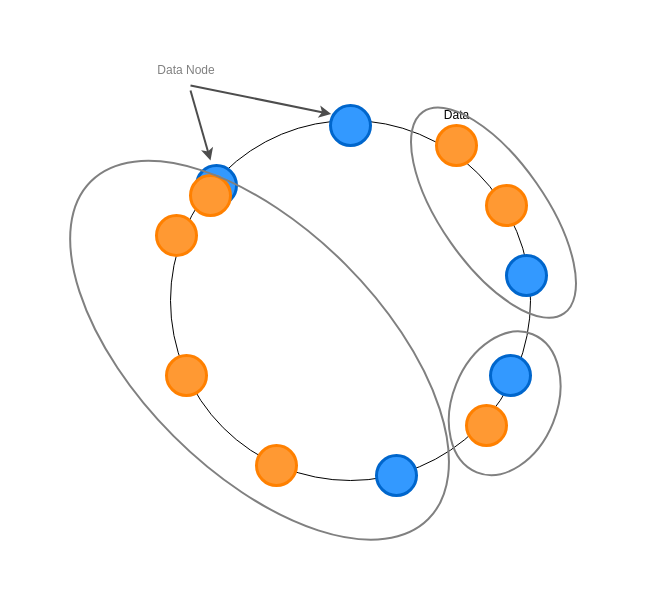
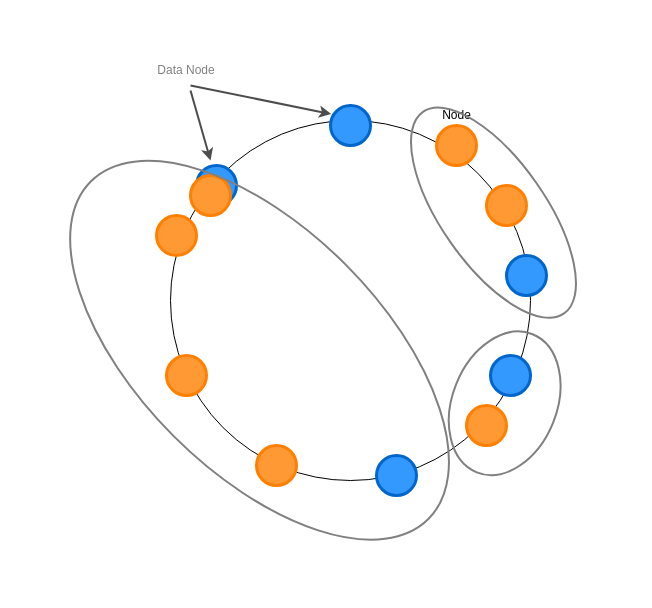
  <mxCell id="0" />
  <mxCell id="1" parent="0" />
  <mxCell id="2" value="" style="rounded=0;whiteSpace=wrap;html=1;sketch=0;fontColor=#5AA9E6;fillColor=#FFFFFF;strokeColor=none;" parent="1" vertex="1"><mxGeometry x="70" y="20" width="560" height="560" as="geometry" /></mxCell>
  <mxCell id="3" value="" style="ellipse;whiteSpace=wrap;html=1;aspect=fixed;" parent="1" vertex="1"><mxGeometry x="170" y="120" width="360" height="360" as="geometry" /></mxCell>
  <mxCell id="4" value="" style="ellipse;whiteSpace=wrap;html=1;aspect=fixed;strokeWidth=3;strokeColor=#FF8000;fillColor=#FF9933;" parent="1" vertex="1"><mxGeometry x="436" y="125" width="40" height="40" as="geometry" /></mxCell>
  <mxCell id="5" value="" style="ellipse;whiteSpace=wrap;html=1;aspect=fixed;strokeWidth=3;strokeColor=#FF8000;fillColor=#FF9933;" parent="1" vertex="1"><mxGeometry x="486" y="185" width="40" height="40" as="geometry" /></mxCell>
  <mxCell id="6" value="" style="ellipse;whiteSpace=wrap;html=1;aspect=fixed;strokeWidth=3;strokeColor=#FF8000;fillColor=#FF9933;" parent="1" vertex="1"><mxGeometry x="156" y="215" width="40" height="40" as="geometry" /></mxCell>
  <mxCell id="7" value="" style="ellipse;whiteSpace=wrap;html=1;aspect=fixed;strokeWidth=3;strokeColor=#FF8000;fillColor=#FF9933;" parent="1" vertex="1"><mxGeometry x="166" y="355" width="40" height="40" as="geometry" /></mxCell>
  <mxCell id="8" value="" style="ellipse;whiteSpace=wrap;html=1;aspect=fixed;strokeWidth=3;strokeColor=#FF8000;fillColor=#FF9933;" parent="1" vertex="1"><mxGeometry x="466" y="405" width="40" height="40" as="geometry" /></mxCell>
  <mxCell id="9" value="" style="ellipse;whiteSpace=wrap;html=1;aspect=fixed;strokeWidth=3;strokeColor=#FF8000;fillColor=#FF9933;" parent="1" vertex="1"><mxGeometry x="256" y="445" width="40" height="40" as="geometry" /></mxCell>
  <mxCell id="10" value="" style="ellipse;whiteSpace=wrap;html=1;aspect=fixed;strokeWidth=3;fillColor=#3399FF;strokeColor=#0066CC;" parent="1" vertex="1"><mxGeometry x="330" y="105" width="40" height="40" as="geometry" /></mxCell>
  <mxCell id="11" value="" style="ellipse;whiteSpace=wrap;html=1;aspect=fixed;strokeWidth=3;fillColor=#3399FF;strokeColor=#0066CC;" parent="1" vertex="1"><mxGeometry x="506" y="255" width="40" height="40" as="geometry" /></mxCell>
  <mxCell id="12" value="" style="ellipse;whiteSpace=wrap;html=1;aspect=fixed;strokeWidth=3;fillColor=#3399FF;strokeColor=#0066CC;" parent="1" vertex="1"><mxGeometry x="490" y="355" width="40" height="40" as="geometry" /></mxCell>
  <mxCell id="13" value="" style="ellipse;whiteSpace=wrap;html=1;aspect=fixed;strokeWidth=3;fillColor=#3399FF;strokeColor=#0066CC;" parent="1" vertex="1"><mxGeometry x="376" y="455" width="40" height="40" as="geometry" /></mxCell>
  <mxCell id="14" value="" style="ellipse;whiteSpace=wrap;html=1;aspect=fixed;strokeWidth=3;fillColor=#3399FF;strokeColor=#0066CC;" parent="1" vertex="1"><mxGeometry x="196" y="165" width="40" height="40" as="geometry" /></mxCell>
- <mxCell id="15" value="Data" style="text;html=1;align=center;verticalAlign=middle;resizable=0;points=[];autosize=1;strokeColor=none;" parent="1" vertex="1"><mxGeometry x="436" y="105" width="40" height="20" as="geometry" /></mxCell>
+ <mxCell id="15" value="Node" style="text;html=1;align=center;verticalAlign=middle;resizable=0;points=[];autosize=1;strokeColor=none;" parent="1" vertex="1"><mxGeometry x="436" y="105" width="40" height="20" as="geometry" /></mxCell>
  <mxCell id="16" value="" style="ellipse;whiteSpace=wrap;html=1;aspect=fixed;strokeWidth=3;strokeColor=#FF8000;fillColor=#FF9933;" parent="1" vertex="1"><mxGeometry x="190" y="175" width="40" height="40" as="geometry" /></mxCell>
  <mxCell id="17" value="" style="ellipse;whiteSpace=wrap;html=1;rounded=0;sketch=0;fontColor=#5AA9E6;strokeColor=#808080;strokeWidth=2;fillColor=none;direction=west;rotation=55;" parent="1" vertex="1"><mxGeometry x="370" y="160" width="246" height="104.35" as="geometry" /></mxCell>
  <mxCell id="18" value="" style="ellipse;whiteSpace=wrap;html=1;rounded=0;sketch=0;fontColor=#5AA9E6;strokeColor=#808080;strokeWidth=2;fillColor=none;direction=west;rotation=-68;" parent="1" vertex="1"><mxGeometry x="429.67" y="350.65" width="149" height="104.35" as="geometry" /></mxCell>
  <mxCell id="19" value="" style="ellipse;whiteSpace=wrap;html=1;rounded=0;sketch=0;fontColor=#5AA9E6;strokeColor=#808080;strokeWidth=2;fillColor=none;direction=west;rotation=45;" parent="1" vertex="1"><mxGeometry x="20.35" y="228.27" width="477.4" height="242.95" as="geometry" /></mxCell>
  <mxCell id="20" value="" style="endArrow=classic;html=1;fontColor=#5AA9E6;fillColor=#FFE45E;strokeColor=#4D4D4D;strokeWidth=2;" parent="1" edge="1"><mxGeometry width="50" height="50" relative="1" as="geometry"><mxPoint x="190" y="90" as="sourcePoint" /><mxPoint x="210" y="160" as="targetPoint" /></mxGeometry></mxCell>
  <mxCell id="21" value="" style="endArrow=classic;html=1;fontColor=#5AA9E6;fillColor=#FFE45E;strokeColor=#4D4D4D;strokeWidth=2;entryX=0.018;entryY=0.214;entryDx=0;entryDy=0;entryPerimeter=0;" parent="1" target="10" edge="1"><mxGeometry width="50" height="50" relative="1" as="geometry"><mxPoint x="190" y="85" as="sourcePoint" /><mxPoint x="210" y="155" as="targetPoint" /></mxGeometry></mxCell>
  <mxCell id="22" value="Data Node" style="text;html=1;strokeColor=none;fillColor=none;align=center;verticalAlign=middle;whiteSpace=wrap;rounded=0;sketch=0;fontColor=#808080;" parent="1" vertex="1"><mxGeometry x="146" y="60" width="80" height="20" as="geometry" /></mxCell>
